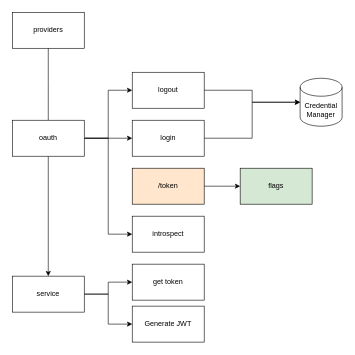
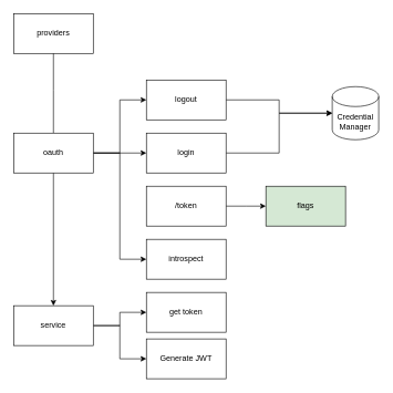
  <mxCell id="0" />
  <mxCell id="1" parent="0" />
  <mxCell id="2" value="" style="edgeStyle=orthogonalEdgeStyle;rounded=0;orthogonalLoop=1;jettySize=auto;html=1;" edge="1" parent="1" source="7" target="9"><mxGeometry relative="1" as="geometry" /></mxCell>
  <mxCell id="3" style="edgeStyle=orthogonalEdgeStyle;rounded=0;orthogonalLoop=1;jettySize=auto;html=1;" edge="1" parent="1" source="7" target="12"><mxGeometry relative="1" as="geometry"><mxPoint x="80" y="360" as="targetPoint" /></mxGeometry></mxCell>
  <mxCell id="4" style="edgeStyle=orthogonalEdgeStyle;rounded=0;orthogonalLoop=1;jettySize=auto;html=1;entryX=0;entryY=0.5;entryDx=0;entryDy=0;" edge="1" parent="1" source="7" target="14"><mxGeometry relative="1" as="geometry" /></mxCell>
  <mxCell id="5" style="edgeStyle=orthogonalEdgeStyle;rounded=0;orthogonalLoop=1;jettySize=auto;html=1;entryX=0;entryY=0.5;entryDx=0;entryDy=0;" edge="1" parent="1" source="7" target="21"><mxGeometry relative="1" as="geometry" /></mxCell>
  <mxCell id="6" style="edgeStyle=orthogonalEdgeStyle;rounded=0;orthogonalLoop=1;jettySize=auto;html=1;" edge="1" parent="1" source="7"><mxGeometry relative="1" as="geometry"><mxPoint x="80" y="70" as="targetPoint" /></mxGeometry></mxCell>
  <mxCell id="7" value="oauth" style="rounded=0;whiteSpace=wrap;html=1;" vertex="1" parent="1"><mxGeometry x="20" y="200" width="120" height="60" as="geometry" /></mxCell>
  <mxCell id="8" style="edgeStyle=orthogonalEdgeStyle;rounded=0;orthogonalLoop=1;jettySize=auto;html=1;entryX=0;entryY=0.5;entryDx=0;entryDy=0;entryPerimeter=0;" edge="1" parent="1" source="9" target="19"><mxGeometry relative="1" as="geometry"><mxPoint x="430" y="220" as="targetPoint" /></mxGeometry></mxCell>
  <mxCell id="9" value="login" style="rounded=0;whiteSpace=wrap;html=1;" vertex="1" parent="1"><mxGeometry x="220" y="200" width="120" height="60" as="geometry" /></mxCell>
  <mxCell id="10" style="edgeStyle=orthogonalEdgeStyle;rounded=0;orthogonalLoop=1;jettySize=auto;html=1;" edge="1" parent="1" source="12" target="15"><mxGeometry relative="1" as="geometry" /></mxCell>
  <mxCell id="11" style="edgeStyle=orthogonalEdgeStyle;rounded=0;orthogonalLoop=1;jettySize=auto;html=1;entryX=0;entryY=0.5;entryDx=0;entryDy=0;" edge="1" parent="1" source="12" target="18"><mxGeometry relative="1" as="geometry" /></mxCell>
  <mxCell id="12" value="service" style="rounded=0;whiteSpace=wrap;html=1;" vertex="1" parent="1"><mxGeometry x="20" y="460" width="120" height="60" as="geometry" /></mxCell>
  <mxCell id="13" style="edgeStyle=orthogonalEdgeStyle;rounded=0;orthogonalLoop=1;jettySize=auto;html=1;entryX=0;entryY=0.5;entryDx=0;entryDy=0;entryPerimeter=0;" edge="1" parent="1" source="14" target="19"><mxGeometry relative="1" as="geometry"><mxPoint x="440" y="140" as="targetPoint" /></mxGeometry></mxCell>
  <mxCell id="14" value="logout" style="rounded=0;whiteSpace=wrap;html=1;" vertex="1" parent="1"><mxGeometry x="220" y="120" width="120" height="60" as="geometry" /></mxCell>
  <mxCell id="15" value="get token" style="rounded=0;whiteSpace=wrap;html=1;" vertex="1" parent="1"><mxGeometry x="220" y="440" width="120" height="60" as="geometry" /></mxCell>
  <mxCell id="16" style="edgeStyle=orthogonalEdgeStyle;rounded=0;orthogonalLoop=1;jettySize=auto;html=1;" edge="1" parent="1" source="17"><mxGeometry relative="1" as="geometry"><mxPoint x="400" y="310" as="targetPoint" /></mxGeometry></mxCell>
- <mxCell id="17" value="/token" style="rounded=0;whiteSpace=wrap;html=1;fillColor=#ffe6cc;" vertex="1" parent="1"><mxGeometry x="220" y="280" width="120" height="60" as="geometry" /></mxCell>
+ <mxCell id="17" value="/token" style="rounded=0;whiteSpace=wrap;html=1;" vertex="1" parent="1"><mxGeometry x="220" y="280" width="120" height="60" as="geometry" /></mxCell>
  <mxCell id="18" value="Generate JWT" style="rounded=0;whiteSpace=wrap;html=1;" vertex="1" parent="1"><mxGeometry x="220" y="510" width="120" height="60" as="geometry" /></mxCell>
  <mxCell id="19" value="Credential Manager" style="shape=cylinder3;whiteSpace=wrap;html=1;boundedLbl=1;backgroundOutline=1;size=15;" vertex="1" parent="1"><mxGeometry x="500" y="130" width="70" height="80" as="geometry" /></mxCell>
  <mxCell id="20" value="flags" style="rounded=0;whiteSpace=wrap;html=1;fillColor=#d5e8d4;" vertex="1" parent="1"><mxGeometry x="400" y="280" width="120" height="60" as="geometry" /></mxCell>
  <mxCell id="21" value="introspect" style="rounded=0;whiteSpace=wrap;html=1;" vertex="1" parent="1"><mxGeometry x="220" y="360" width="120" height="60" as="geometry" /></mxCell>
  <mxCell id="22" value="providers" style="rounded=0;whiteSpace=wrap;html=1;" vertex="1" parent="1"><mxGeometry x="20" y="20" width="120" height="60" as="geometry" /></mxCell>
